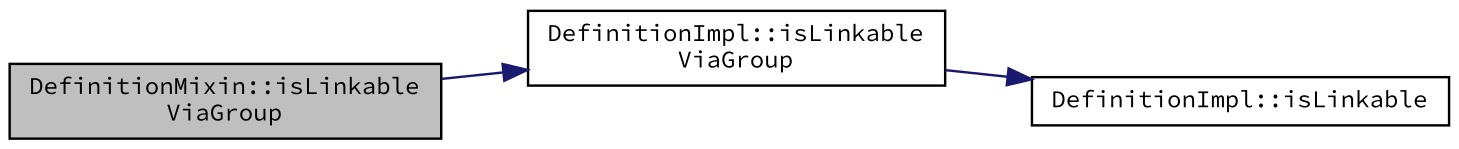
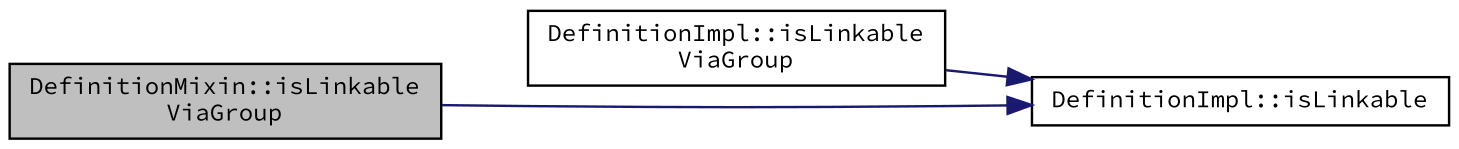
  digraph {
    fontname="Source Code Pro"
    rankdir=LR
    node [color=black fillcolor=white fontname="Source Code Pro" fontsize=10 shape=record style=filled]
    edge [color=midnightblue fontname="Source Code Pro" fontsize=10 labelfontname=Helvetica labelfontsize=10 style=solid]
    n1 [fillcolor=grey75 fontcolor=black height=0.2 label="DefinitionMixin::isLinkable\lViaGroup" width=0.4]
    n2 [height=0.2 label="DefinitionImpl::isLinkable\lViaGroup" width=0.4]
    n3 [height=0.2 label="DefinitionImpl::isLinkable" width=0.4]
-   n1 -> n2
+   n1 -> n3
    n2 -> n3
  }
